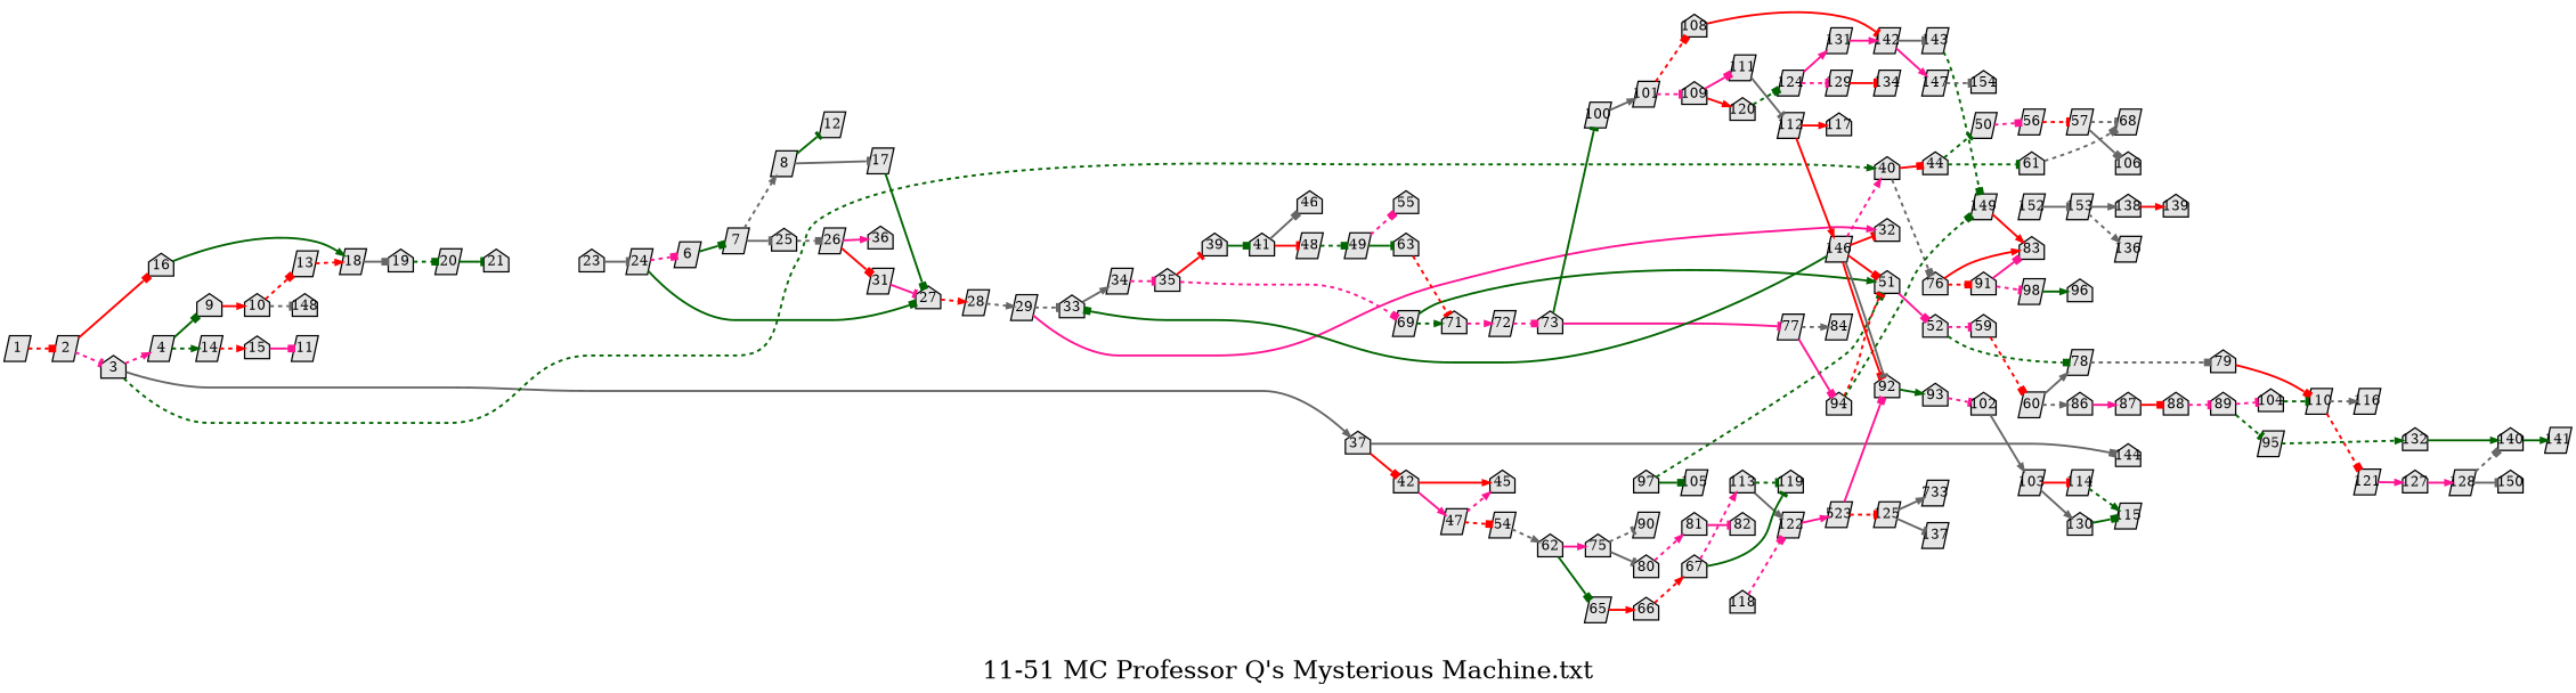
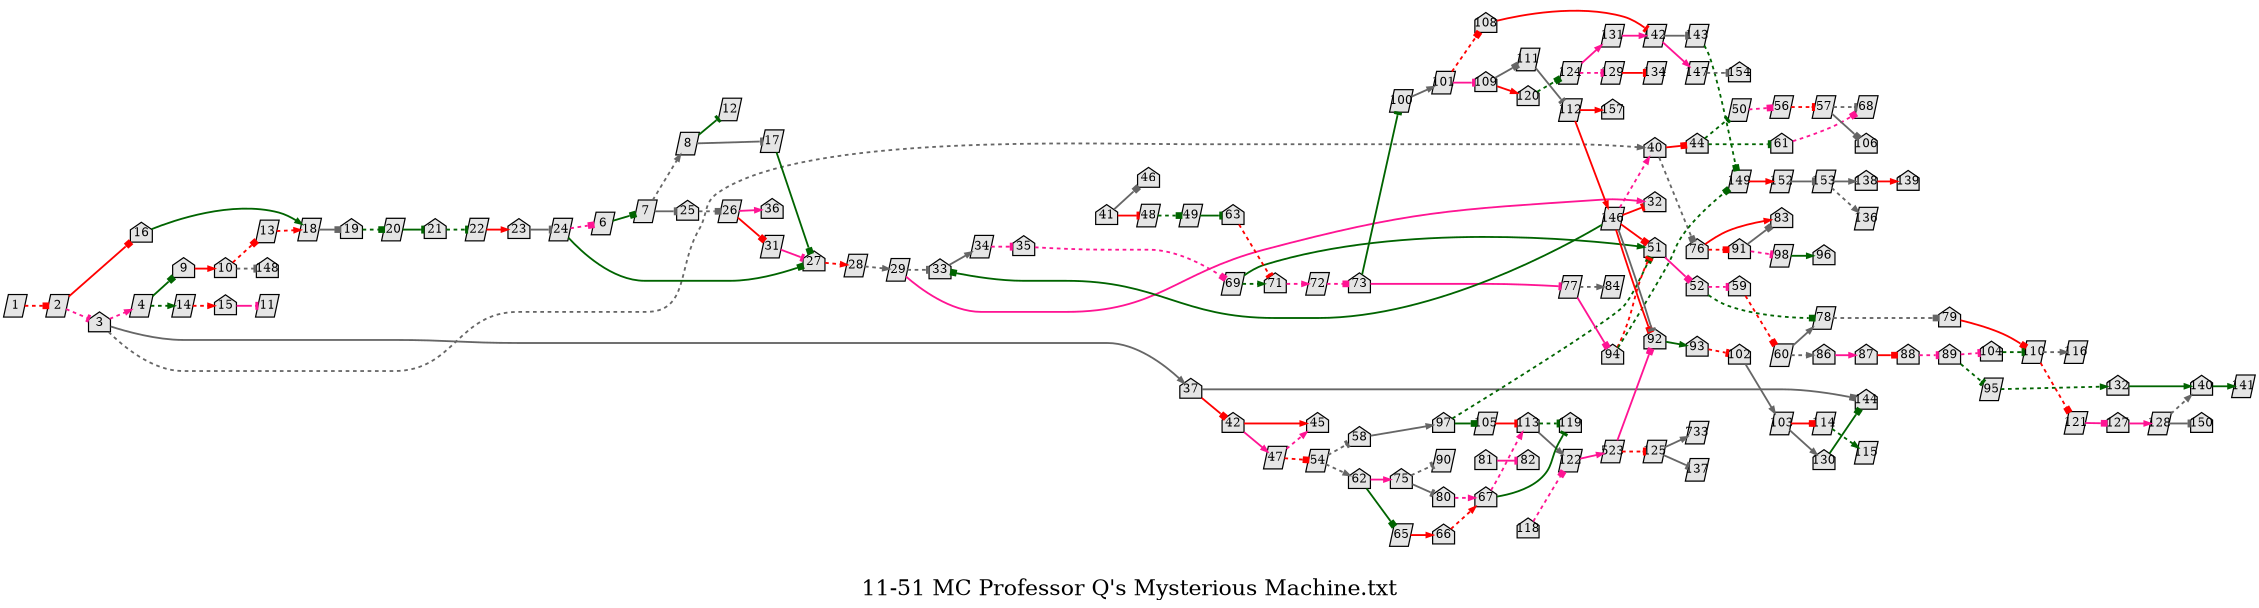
  digraph {
    fontsize=36
    label="11-51 MC Professor Q's Mysterious Machine.txt"
    nodesep=0.35
    ordering=out
    rankdir=LR
    ranksep=0.45
    node [fillcolor=grey90 fixedsize=true fontsize=20 labelfloat=true margin="0,0" penwidth=2 regular=true shape=house style=filled]
    edge [arrowhead=normal color=gray40 fontsize=12 labelfloat=true penwidth=3 style=solid]
    1 [shape=parallelogram]
    2 [shape=parallelogram]
    16
    3
    18 [shape=parallelogram]
    4 [shape=parallelogram]
    37
    40
    19
    9
    14 [shape=parallelogram]
    144
    42
    44
    76
    10
    15
    13 [shape=parallelogram]
    148
    11 [shape=parallelogram]
    6 [shape=parallelogram]
    7 [shape=parallelogram]
    8 [shape=parallelogram]
    25
    12 [shape=parallelogram]
    17 [shape=parallelogram]
    26 [shape=parallelogram]
    27
    31 [shape=parallelogram]
    36
    28 [shape=parallelogram]
    20 [shape=parallelogram]
    29 [shape=parallelogram]
    21
+   22 [shape=parallelogram]
    23
    24 [shape=parallelogram]
    33
    32
    34 [shape=parallelogram]
    35
    45
    47 [shape=parallelogram]
    50 [shape=parallelogram]
    61
    83
    91
-   39
    69 [shape=parallelogram]
    41
    51
    71
    46
    48 [shape=parallelogram]
    52
    72 [shape=parallelogram]
    54 [shape=parallelogram]
    49 [shape=parallelogram]
    56 [shape=parallelogram]
    68 [shape=parallelogram]
    98 [shape=parallelogram]
-   55
    63
+   58
    62
    57 [shape=parallelogram]
    97
    75
    65 [shape=parallelogram]
    106
    59
    78 [shape=parallelogram]
    60 [shape=parallelogram]
    79
    86
    110 [shape=parallelogram]
    105 [shape=parallelogram]
    90 [shape=parallelogram]
    80
    66
    113
    87
    88
    81
    67
    73
    119
    122 [shape=parallelogram]
    n89 [label=523 shape=parallelogram]
    100 [shape=parallelogram]
    77 [shape=parallelogram]
    101 [shape=parallelogram]
    84 [shape=parallelogram]
    94
    108
    109
    149 [shape=parallelogram]
    82
    n99 [label=96]
    152 [shape=parallelogram]
    116 [shape=parallelogram]
    121 [shape=parallelogram]
    127
    89
    104
    95 [shape=parallelogram]
    132
    140
    92
    93
    102
    103 [shape=parallelogram]
    114 [shape=parallelogram]
    130
    153 [shape=parallelogram]
    141 [shape=parallelogram]
    146 [shape=parallelogram]
    142 [shape=parallelogram]
    111 [shape=parallelogram]
    120
    143 [shape=parallelogram]
    147 [shape=parallelogram]
    112 [shape=parallelogram]
    124 [shape=parallelogram]
    115 [shape=parallelogram]
    154
-   117
+   117 [label=157]
    131 [shape=parallelogram]
    129 [shape=parallelogram]
    128 [shape=parallelogram]
    125 [shape=parallelogram]
    118
    134 [shape=parallelogram]
    150
    n135 [label=733 shape=parallelogram]
    137 [shape=parallelogram]
    138
    139
    136 [shape=parallelogram]
    1 -> 2 [arrowhead=box color=red style=dashed]
    2 -> 16 [arrowhead=box color=red]
    2 -> 3 [arrowhead=tee color=deeppink style=dashed]
    16 -> 18 [color=darkgreen]
    3 -> 4 [color=deeppink style=dashed]
    3 -> 37
-   3 -> 40 [color=darkgreen style=dashed]
+   3 -> 40 [style=dashed]
    18 -> 19 [arrowhead=box]
    4 -> 9 [arrowhead=box color=darkgreen]
    4 -> 14 [color=darkgreen style=dashed]
    37 -> 144 [arrowhead=box]
    37 -> 42 [arrowhead=box color=red]
    40 -> 44 [arrowhead=box color=red]
    40 -> 76 [arrowhead=box style=dashed]
    19 -> 20 [arrowhead=box color=darkgreen style=dashed]
    9 -> 10 [color=red]
    14 -> 15 [color=red style=dashed]
    42 -> 45 [color=red]
    42 -> 47 [color=deeppink]
    44 -> 50 [arrowhead=tee color=darkgreen style=dashed]
    44 -> 61 [arrowhead=tee color=darkgreen style=dashed]
    76 -> 83 [color=red]
    76 -> 91 [arrowhead=box color=red style=dashed]
    10 -> 13 [arrowhead=box color=red style=dashed]
    10 -> 148 [arrowhead=tee style=dashed]
-   15 -> 11 [arrowhead=box color=deeppink]
+   15 -> 11 [arrowhead=tee color=deeppink]
    13 -> 18 [color=red style=dashed]
    6 -> 7 [arrowhead=box color=darkgreen]
    7 -> 8 [style=dashed]
    7 -> 25 [arrowhead=tee]
    8 -> 12 [arrowhead=tee color=darkgreen]
    8 -> 17 [arrowhead=tee]
    25 -> 26 [arrowhead=box style=dashed]
    17 -> 27 [arrowhead=box color=darkgreen]
    26 -> 31 [arrowhead=box color=red]
    26 -> 36 [color=deeppink]
    27 -> 28 [color=red style=dashed]
    31 -> 27 [arrowhead=tee color=deeppink]
    28 -> 29 [style=dashed]
    20 -> 21 [arrowhead=tee color=darkgreen]
    29 -> 33 [arrowhead=tee style=dashed]
    29 -> 32 [color=deeppink]
+   21 -> 22 [arrowhead=tee color=darkgreen style=dashed]
+   22 -> 23 [color=red]
    23 -> 24 [arrowhead=tee]
    24 -> 6 [arrowhead=box color=deeppink style=dashed]
    24 -> 27 [arrowhead=box color=darkgreen]
    33 -> 34
    34 -> 35 [arrowhead=tee color=deeppink style=dashed]
-   35 -> 39 [arrowhead=tee color=red]
    35 -> 69 [arrowhead=box color=deeppink style=dashed]
    47 -> 45 [color=deeppink style=dashed]
    47 -> 54 [arrowhead=box color=red style=dashed]
    50 -> 56 [arrowhead=box color=deeppink style=dashed]
-   61 -> 68 [arrowhead=box style=dashed]
-   91 -> 83 [arrowhead=box color=deeppink]
+   61 -> 68 [arrowhead=box color=deeppink style=dashed]
+   91 -> 83 [arrowhead=box]
    91 -> 98 [arrowhead=tee color=deeppink style=dashed]
-   39 -> 41 [arrowhead=box color=darkgreen]
    69 -> 51 [color=darkgreen]
    69 -> 71 [color=darkgreen style=dashed]
    41 -> 46 [arrowhead=box]
    41 -> 48 [arrowhead=tee color=red]
    51 -> 52 [arrowhead=box color=deeppink]
    71 -> 72 [color=deeppink style=dashed]
    48 -> 49 [arrowhead=box color=darkgreen style=dashed]
    52 -> 59 [arrowhead=tee color=deeppink style=dashed]
    52 -> 78 [arrowhead=box color=darkgreen style=dashed]
    72 -> 73 [arrowhead=box color=deeppink style=dashed]
+   54 -> 58 [arrowhead=tee style=dashed]
    54 -> 62 [style=dashed]
-   49 -> 55 [arrowhead=box color=deeppink style=dashed]
    49 -> 63 [arrowhead=tee color=darkgreen]
    56 -> 57 [arrowhead=tee color=red style=dashed]
    98 -> n99 [color=darkgreen]
    63 -> 71 [arrowhead=tee color=red style=dashed]
+   58 -> 97
    62 -> 75 [color=deeppink]
    62 -> 65 [arrowhead=box color=darkgreen]
    57 -> 68 [arrowhead=tee style=dashed]
    57 -> 106 [arrowhead=box]
    97 -> 51 [arrowhead=box color=darkgreen style=dashed]
    97 -> 105 [arrowhead=box color=darkgreen]
    75 -> 90 [arrowhead=tee style=dashed]
    75 -> 80 [arrowhead=tee]
    65 -> 66 [color=red]
    59 -> 60 [arrowhead=box color=red style=dashed]
    78 -> 79 [arrowhead=box style=dashed]
    60 -> 78
    60 -> 86 [style=dashed]
    79 -> 110 [arrowhead=box color=red]
    86 -> 87 [color=deeppink]
    110 -> 116 [style=dashed]
    110 -> 121 [arrowhead=box color=red style=dashed]
-   80 -> 81 [color=deeppink style=dashed]
+   105 -> 113 [arrowhead=tee color=red]
+   80 -> 67 [color=deeppink style=dashed]
    66 -> 67 [color=red style=dashed]
    113 -> 119 [arrowhead=tee color=darkgreen style=dashed]
    113 -> 122
    87 -> 88 [arrowhead=box color=red]
    88 -> 89 [arrowhead=tee color=deeppink style=dashed]
    81 -> 82 [arrowhead=tee color=deeppink]
    67 -> 113 [color=deeppink style=dashed]
    67 -> 119 [arrowhead=tee color=darkgreen]
    73 -> 100 [arrowhead=tee color=darkgreen]
    73 -> 77 [arrowhead=tee color=deeppink]
    122 -> n89 [color=deeppink]
    n89 -> 92 [arrowhead=box color=deeppink]
    n89 -> 125 [arrowhead=tee color=red style=dashed]
    100 -> 101
    77 -> 84 [style=dashed]
    77 -> 94 [arrowhead=box color=deeppink]
    101 -> 108 [arrowhead=box color=red style=dashed]
-   101 -> 109 [arrowhead=tee color=deeppink style=dashed]
+   101 -> 109 [arrowhead=tee color=deeppink]
    94 -> 51 [arrowhead=tee color=red style=dashed]
    94 -> 149 [arrowhead=box color=darkgreen style=dashed]
    108 -> 142 [arrowhead=tee color=red]
-   109 -> 111 [arrowhead=box color=deeppink]
+   109 -> 111 [arrowhead=box]
    109 -> 120 [color=red]
-   149 -> 83 [color=red]
+   149 -> 152 [color=red]
    152 -> 153 [arrowhead=tee]
-   121 -> 127 [color=deeppink]
+   121 -> 127 [arrowhead=box color=deeppink]
    127 -> 128 [color=deeppink]
    89 -> 104 [arrowhead=tee color=deeppink style=dashed]
    89 -> 95 [arrowhead=tee color=darkgreen style=dashed]
    104 -> 110 [arrowhead=tee color=darkgreen style=dashed]
    95 -> 132 [color=darkgreen style=dashed]
    132 -> 140 [color=darkgreen]
    140 -> 141 [color=darkgreen]
    92 -> 93 [color=darkgreen]
-   93 -> 102 [arrowhead=tee color=deeppink style=dashed]
+   93 -> 102 [arrowhead=tee color=red style=dashed]
    102 -> 103
-   103 -> 114 [arrowhead=tee color=red]
+   103 -> 114 [arrowhead=box color=red]
    103 -> 130
    114 -> 115 [color=darkgreen style=dashed]
-   130 -> 115 [arrowhead=box color=darkgreen]
+   130 -> 144 [arrowhead=box color=darkgreen]
    153 -> 138
    153 -> 136 [style=dashed]
    146 -> 40 [color=deeppink style=dashed]
    146 -> 33 [arrowhead=box color=darkgreen]
    146 -> 32 [arrowhead=tee color=red]
    146 -> 51 [arrowhead=box color=red]
    146 -> 92 [arrowhead=box color=red]
    146 -> 92 [arrowhead=tee]
    142 -> 143 [arrowhead=tee]
    142 -> 147 [color=deeppink]
    111 -> 112 [arrowhead=tee]
    120 -> 124 [arrowhead=box color=darkgreen style=dashed]
    143 -> 149 [arrowhead=box color=darkgreen style=dashed]
    147 -> 154 [arrowhead=tee style=dashed]
    112 -> 146 [color=red]
    112 -> 117 [color=red]
    124 -> 131 [color=deeppink]
    124 -> 129 [arrowhead=tee color=deeppink style=dashed]
    131 -> 142 [color=deeppink]
    129 -> 134 [arrowhead=tee color=red]
-   128 -> 140 [arrowhead=box style=dashed]
+   128 -> 140 [style=dashed]
    128 -> 150 [arrowhead=tee]
    125 -> n135
    125 -> 137 [arrowhead=tee]
    118 -> 122 [arrowhead=box color=deeppink style=dashed]
    138 -> 139 [color=red]
  }
